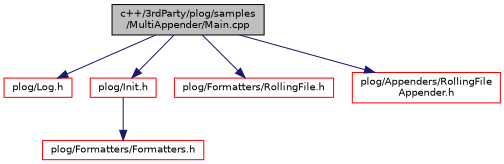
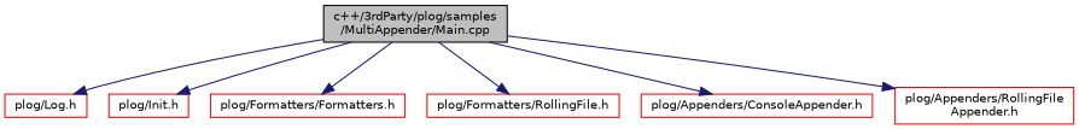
  digraph {
    node [color=red fontname=Helvetica fontsize=10 shape=record]
    edge [color=midnightblue fontname=Helvetica fontsize=10 labelfontname=Helvetica labelfontsize=10 style=solid]
    n1 [color=black fillcolor=grey75 fontcolor=black height=0.2 label="c++/3rdParty/plog/samples\l/MultiAppender/Main.cpp" style=filled width=0.4]
    n2 [height=0.2 label="plog/Log.h" width=0.4]
    n3 [height=0.2 label="plog/Init.h" width=0.4]
    n4 [height=0.2 label="plog/Formatters/Formatters.h" width=0.4]
    n5 [height=0.2 label="plog/Formatters/RollingFile.h" width=0.4]
+   n6 [height=0.2 label="plog/Appenders/ConsoleAppender.h" width=0.4]
    n7 [height=0.2 label="plog/Appenders/RollingFile\lAppender.h" width=0.4]
    n1 -> n2
    n1 -> n3
-   n3 -> n4
+   n1 -> n4
    n1 -> n5
+   n1 -> n6
    n1 -> n7
  }
